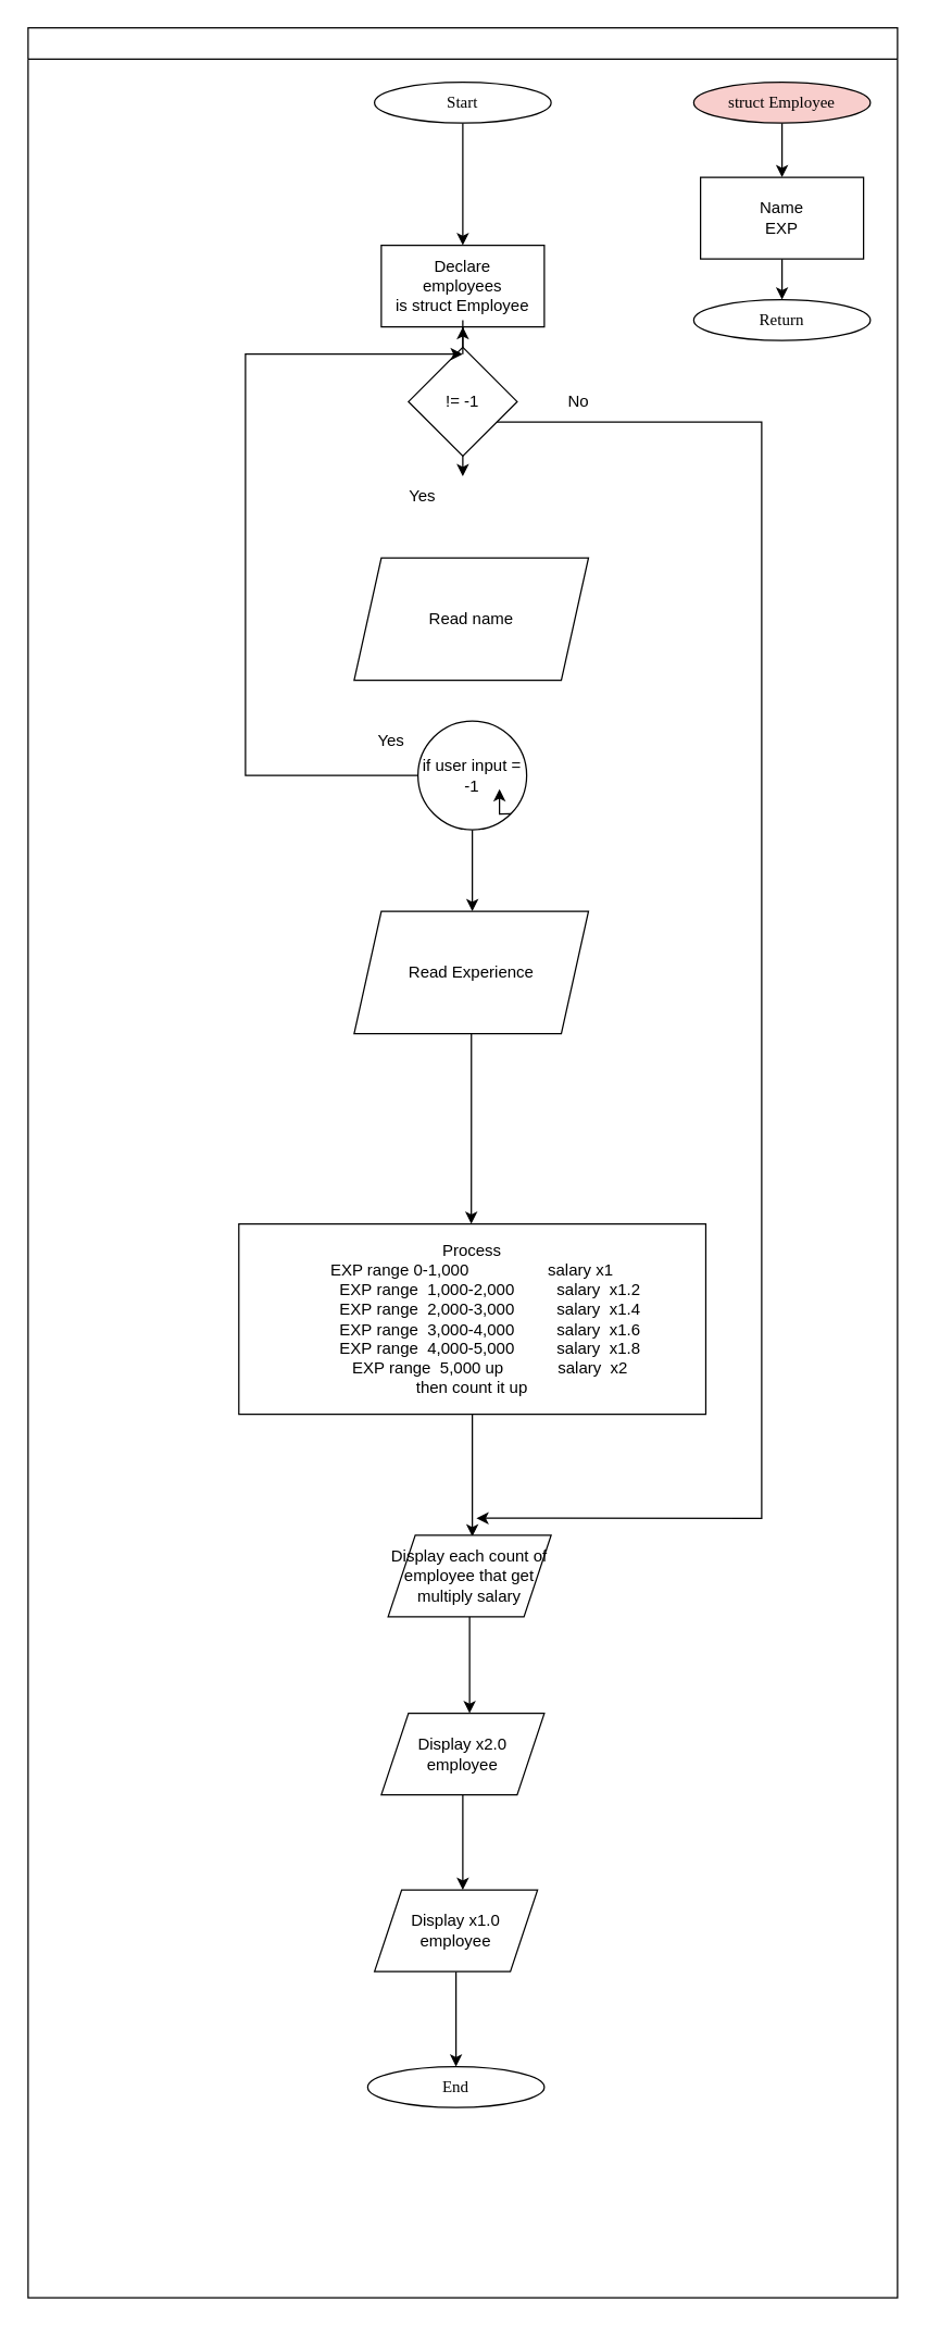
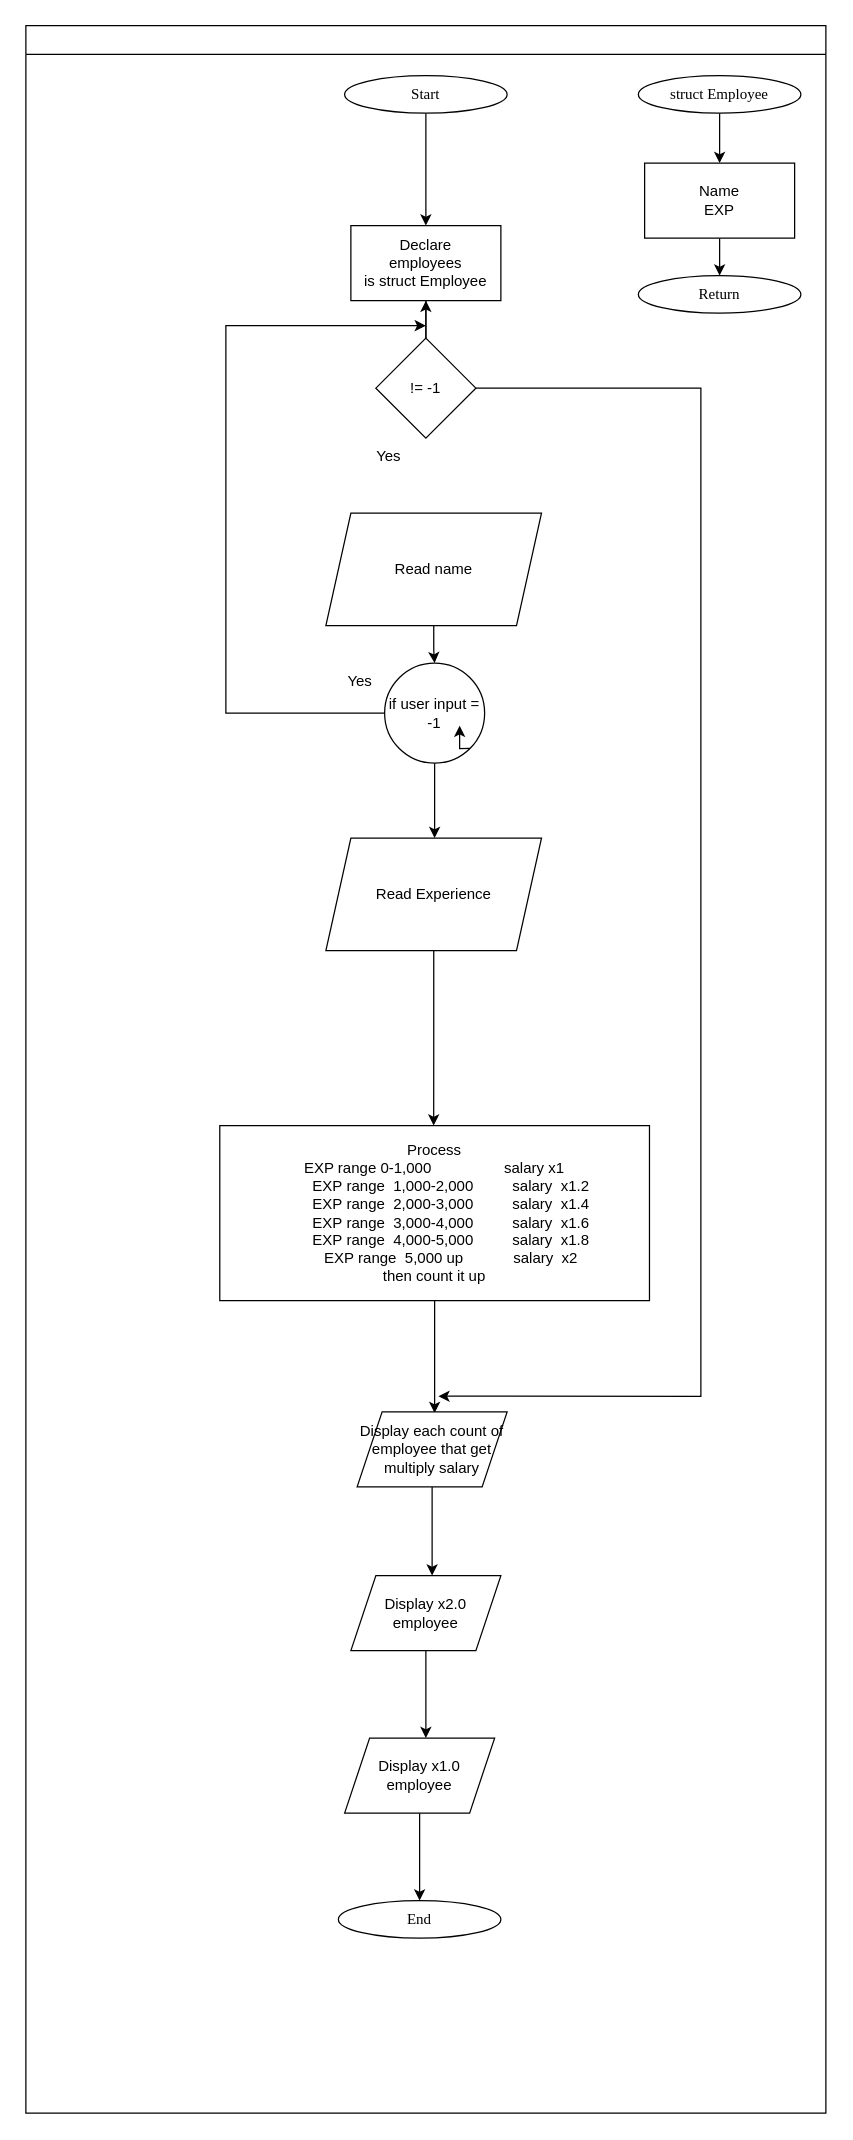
  <mxCell id="0" />
  <mxCell id="1" parent="0" />
  <mxCell id="2" value="" style="swimlane;fontFamily=Sarabun;fontSource=https%3A%2F%2Ffonts.googleapis.com%2Fcss%3Ffamily%3DSarabun;" parent="1" vertex="1"><mxGeometry x="20" y="20" width="640" height="1670" as="geometry" /></mxCell>
  <mxCell id="3" style="edgeStyle=orthogonalEdgeStyle;rounded=0;orthogonalLoop=1;jettySize=auto;html=1;" parent="2" source="4" edge="1"><mxGeometry relative="1" as="geometry"><mxPoint x="320" y="160" as="targetPoint" /></mxGeometry></mxCell>
  <mxCell id="4" value="&lt;font data-font-src=&quot;https://fonts.googleapis.com/css?family=Sarabun&quot; face=&quot;Sarabun&quot;&gt;Start&lt;/font&gt;" style="ellipse;whiteSpace=wrap;html=1;" parent="2" vertex="1"><mxGeometry x="255" y="40" width="130" height="30" as="geometry" /></mxCell>
  <mxCell id="5" style="edgeStyle=orthogonalEdgeStyle;rounded=0;orthogonalLoop=1;jettySize=auto;html=1;" parent="2" source="6" edge="1"><mxGeometry relative="1" as="geometry"><mxPoint x="320" y="330" as="targetPoint" /></mxGeometry></mxCell>
  <mxCell id="6" value="Declare&lt;div&gt;employees&lt;/div&gt;&lt;div&gt;is struct Employee&lt;/div&gt;" style="rounded=0;whiteSpace=wrap;html=1;" parent="2" vertex="1"><mxGeometry x="260" y="160" width="120" height="60" as="geometry" /></mxCell>
  <mxCell id="7" value="Read name" style="shape=parallelogram;perimeter=parallelogramPerimeter;whiteSpace=wrap;html=1;fixedSize=1;" parent="2" vertex="1"><mxGeometry x="240" y="390" width="172.5" height="90" as="geometry" /></mxCell>
  <mxCell id="8" style="edgeStyle=orthogonalEdgeStyle;rounded=0;orthogonalLoop=1;jettySize=auto;html=1;" parent="2" source="9" edge="1"><mxGeometry relative="1" as="geometry"><mxPoint x="555" y="110" as="targetPoint" /></mxGeometry></mxCell>
- <mxCell id="9" value="&lt;font data-font-src=&quot;https://fonts.googleapis.com/css?family=Sarabun&quot; face=&quot;Sarabun&quot;&gt;struct Employee&lt;/font&gt;" style="ellipse;whiteSpace=wrap;html=1;fillColor=#f8cecc;" parent="2" vertex="1"><mxGeometry x="490" y="40" width="130" height="30" as="geometry" /></mxCell>
+ <mxCell id="9" value="&lt;font data-font-src=&quot;https://fonts.googleapis.com/css?family=Sarabun&quot; face=&quot;Sarabun&quot;&gt;struct Employee&lt;/font&gt;" style="ellipse;whiteSpace=wrap;html=1;" parent="2" vertex="1"><mxGeometry x="490" y="40" width="130" height="30" as="geometry" /></mxCell>
  <mxCell id="10" style="edgeStyle=orthogonalEdgeStyle;rounded=0;orthogonalLoop=1;jettySize=auto;html=1;" parent="2" source="11" edge="1"><mxGeometry relative="1" as="geometry"><mxPoint x="555" y="200" as="targetPoint" /></mxGeometry></mxCell>
  <mxCell id="11" value="Name&lt;div&gt;EXP&lt;/div&gt;" style="rounded=0;whiteSpace=wrap;html=1;" parent="2" vertex="1"><mxGeometry x="495" y="110" width="120" height="60" as="geometry" /></mxCell>
  <mxCell id="12" value="&lt;font face=&quot;Sarabun&quot;&gt;Return&lt;/font&gt;" style="ellipse;whiteSpace=wrap;html=1;" parent="2" vertex="1"><mxGeometry x="490" y="200" width="130" height="30" as="geometry" /></mxCell>
  <mxCell id="13" style="edgeStyle=orthogonalEdgeStyle;rounded=0;orthogonalLoop=1;jettySize=auto;html=1;" edge="1" parent="2" source="14"><mxGeometry relative="1" as="geometry"><mxPoint x="326.25" y="880" as="targetPoint" /></mxGeometry></mxCell>
  <mxCell id="14" value="Read Experience" style="shape=parallelogram;perimeter=parallelogramPerimeter;whiteSpace=wrap;html=1;fixedSize=1;" parent="2" vertex="1"><mxGeometry x="240" y="650" width="172.5" height="90" as="geometry" /></mxCell>
  <mxCell id="15" style="edgeStyle=orthogonalEdgeStyle;rounded=0;orthogonalLoop=1;jettySize=auto;html=1;" edge="1" parent="2" source="16"><mxGeometry relative="1" as="geometry"><mxPoint x="330" y="1096.471" as="targetPoint" /><Array as="points"><mxPoint x="540" y="290" /><mxPoint x="540" y="1097" /></Array></mxGeometry></mxCell>
- <mxCell id="16" value="!= -1" style="rhombus;whiteSpace=wrap;html=1;" vertex="1" parent="2"><mxGeometry x="280" y="235" width="80" height="80" as="geometry" /></mxCell>
+ <mxCell id="16" value="!= -1" style="rhombus;whiteSpace=wrap;html=1;" vertex="1" parent="2"><mxGeometry x="280" y="250" width="80" height="80" as="geometry" /></mxCell>
  <mxCell id="17" style="edgeStyle=orthogonalEdgeStyle;rounded=0;orthogonalLoop=1;jettySize=auto;html=1;" edge="1" parent="2" source="19"><mxGeometry relative="1" as="geometry"><mxPoint x="320" y="240" as="targetPoint" /><Array as="points"><mxPoint x="160" y="550" /><mxPoint x="160" y="240" /><mxPoint x="320" y="240" /></Array></mxGeometry></mxCell>
  <mxCell id="18" style="edgeStyle=orthogonalEdgeStyle;rounded=0;orthogonalLoop=1;jettySize=auto;html=1;" edge="1" parent="2" source="19"><mxGeometry relative="1" as="geometry"><mxPoint x="327" y="650" as="targetPoint" /></mxGeometry></mxCell>
  <mxCell id="19" value="if user input = -1" style="ellipse;whiteSpace=wrap;html=1;" vertex="1" parent="2"><mxGeometry x="287" y="510" width="80" height="80" as="geometry" /></mxCell>
+ <mxCell id="20" value="" style="edgeStyle=orthogonalEdgeStyle;rounded=0;orthogonalLoop=1;jettySize=auto;html=1;" edge="1" parent="2" source="7" target="19"><mxGeometry relative="1" as="geometry"><mxPoint x="-350" y="740" as="targetPoint" /><mxPoint x="-414" y="540" as="sourcePoint" /></mxGeometry></mxCell>
  <mxCell id="21" style="edgeStyle=orthogonalEdgeStyle;rounded=0;orthogonalLoop=1;jettySize=auto;html=1;exitX=1;exitY=1;exitDx=0;exitDy=0;entryX=0.75;entryY=0.625;entryDx=0;entryDy=0;entryPerimeter=0;" edge="1" parent="2" source="19" target="19"><mxGeometry relative="1" as="geometry" /></mxCell>
  <mxCell id="22" style="edgeStyle=orthogonalEdgeStyle;rounded=0;orthogonalLoop=1;jettySize=auto;html=1;" edge="1" parent="2" source="16" target="6"><mxGeometry relative="1" as="geometry" /></mxCell>
  <mxCell id="23" style="edgeStyle=orthogonalEdgeStyle;rounded=0;orthogonalLoop=1;jettySize=auto;html=1;" edge="1" parent="2" source="24"><mxGeometry relative="1" as="geometry"><mxPoint x="327.005" y="1110" as="targetPoint" /></mxGeometry></mxCell>
  <mxCell id="24" value="&lt;div&gt;Process&lt;/div&gt;&lt;div&gt;EXP range 0-1,000 &lt;span style=&quot;white-space:pre&quot;&gt;&#09;&#09;&lt;/span&gt;salary x1&lt;/div&gt;&lt;div&gt;&lt;span style=&quot;white-space: normal;&quot;&gt;&lt;span style=&quot;white-space:pre&quot;&gt;&#09;&lt;/span&gt;EXP&amp;nbsp;&lt;/span&gt;range&amp;nbsp;&amp;nbsp;&lt;span style=&quot;white-space: normal;&quot;&gt;1,000-2,000 &lt;span style=&quot;white-space:pre&quot;&gt;&#09;&lt;/span&gt;&lt;/span&gt;salary&amp;nbsp;&lt;span style=&quot;white-space: normal;&quot;&gt; x1.2&lt;/span&gt;&lt;/div&gt;&lt;div&gt;&lt;span style=&quot;white-space: normal;&quot;&gt;&lt;span style=&quot;white-space:pre&quot;&gt;&#09;&lt;/span&gt;EXP&amp;nbsp;&lt;/span&gt;range&amp;nbsp;&lt;span style=&quot;white-space: normal;&quot;&gt;&amp;nbsp;2,000-3,000 &lt;span style=&quot;white-space:pre&quot;&gt;&#09;&lt;/span&gt;&lt;/span&gt;salary&amp;nbsp;&lt;span style=&quot;white-space: normal;&quot;&gt;&amp;nbsp;x1.4&lt;/span&gt;&lt;/div&gt;&lt;div&gt;&lt;span style=&quot;white-space: normal;&quot;&gt;&lt;span style=&quot;white-space:pre&quot;&gt;&#09;&lt;/span&gt;EXP&amp;nbsp;&lt;/span&gt;range&amp;nbsp;&lt;span style=&quot;white-space: normal;&quot;&gt;&amp;nbsp;3,000-4,000 &lt;span style=&quot;white-space:pre&quot;&gt;&#09;&lt;/span&gt;&lt;/span&gt;salary&amp;nbsp;&lt;span style=&quot;white-space: normal;&quot;&gt;&amp;nbsp;x1.6&lt;/span&gt;&lt;/div&gt;&lt;div&gt;&lt;span style=&quot;white-space: normal;&quot;&gt;&lt;span style=&quot;white-space:pre&quot;&gt;&#09;&lt;/span&gt;EXP&amp;nbsp;&lt;/span&gt;range&amp;nbsp;&lt;span style=&quot;white-space: normal;&quot;&gt;&amp;nbsp;4,000-5,000 &lt;span style=&quot;white-space:pre&quot;&gt;&#09;&lt;/span&gt;&lt;/span&gt;salary&amp;nbsp;&lt;span style=&quot;white-space: normal;&quot;&gt;&amp;nbsp;x1.8&lt;/span&gt;&lt;/div&gt;&lt;div&gt;&lt;span style=&quot;white-space: normal;&quot;&gt;&lt;span style=&quot;white-space:pre&quot;&gt;&#09;&lt;/span&gt;EXP&amp;nbsp;&lt;/span&gt;range&amp;nbsp;&lt;span style=&quot;white-space: normal;&quot;&gt;&amp;nbsp;5,000 up&amp;nbsp; &amp;nbsp; &amp;nbsp; &amp;nbsp; &amp;nbsp; &amp;nbsp;&amp;nbsp;&lt;/span&gt;salary&amp;nbsp;&lt;span style=&quot;white-space: normal;&quot;&gt;&amp;nbsp;x2&lt;/span&gt;&lt;/div&gt;&lt;div&gt;then count it up&lt;/div&gt;" style="rounded=0;whiteSpace=wrap;html=1;" vertex="1" parent="2"><mxGeometry x="155.13" y="880" width="343.75" height="140" as="geometry" /></mxCell>
  <mxCell id="25" style="edgeStyle=orthogonalEdgeStyle;rounded=0;orthogonalLoop=1;jettySize=auto;html=1;" edge="1" parent="2" source="26"><mxGeometry relative="1" as="geometry"><mxPoint x="325" y="1240" as="targetPoint" /></mxGeometry></mxCell>
  <mxCell id="26" value="Display each count of employee that get multiply salary" style="shape=parallelogram;perimeter=parallelogramPerimeter;whiteSpace=wrap;html=1;fixedSize=1;" vertex="1" parent="2"><mxGeometry x="265" y="1109" width="120" height="60" as="geometry" /></mxCell>
  <mxCell id="27" style="edgeStyle=orthogonalEdgeStyle;rounded=0;orthogonalLoop=1;jettySize=auto;html=1;" edge="1" parent="2" source="28"><mxGeometry relative="1" as="geometry"><mxPoint x="320" y="1370" as="targetPoint" /></mxGeometry></mxCell>
  <mxCell id="28" value="Display x2.0 employee" style="shape=parallelogram;perimeter=parallelogramPerimeter;whiteSpace=wrap;html=1;fixedSize=1;" vertex="1" parent="2"><mxGeometry x="260" y="1240" width="120" height="60" as="geometry" /></mxCell>
  <mxCell id="29" style="edgeStyle=orthogonalEdgeStyle;rounded=0;orthogonalLoop=1;jettySize=auto;html=1;" edge="1" parent="2" source="30"><mxGeometry relative="1" as="geometry"><mxPoint x="315" y="1500" as="targetPoint" /></mxGeometry></mxCell>
  <mxCell id="30" value="Display x1.0 employee" style="shape=parallelogram;perimeter=parallelogramPerimeter;whiteSpace=wrap;html=1;fixedSize=1;" vertex="1" parent="2"><mxGeometry x="255" y="1370" width="120" height="60" as="geometry" /></mxCell>
  <mxCell id="31" value="&lt;font data-font-src=&quot;https://fonts.googleapis.com/css?family=Sarabun&quot; face=&quot;Sarabun&quot;&gt;End&lt;/font&gt;" style="ellipse;whiteSpace=wrap;html=1;" vertex="1" parent="2"><mxGeometry x="250" y="1500" width="130" height="30" as="geometry" /></mxCell>
  <mxCell id="32" value="Yes" style="text;html=1;align=center;verticalAlign=middle;resizable=0;points=[];autosize=1;strokeColor=none;fillColor=none;" vertex="1" parent="2"><mxGeometry x="270" y="330" width="40" height="30" as="geometry" /></mxCell>
  <mxCell id="33" value="Yes" style="text;html=1;align=center;verticalAlign=middle;resizable=0;points=[];autosize=1;strokeColor=none;fillColor=none;" vertex="1" parent="2"><mxGeometry x="247" y="510" width="40" height="30" as="geometry" /></mxCell>
- <mxCell id="34" value="No" style="text;html=1;align=center;verticalAlign=middle;resizable=0;points=[];autosize=1;strokeColor=none;fillColor=none;" vertex="1" parent="2"><mxGeometry x="385" y="260" width="40" height="30" as="geometry" /></mxCell>
